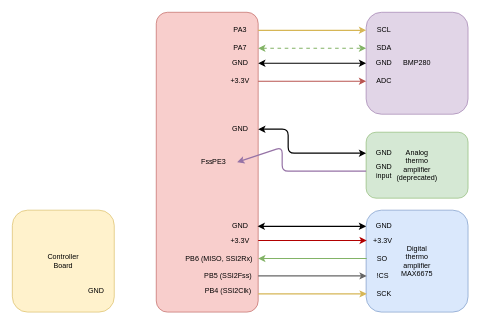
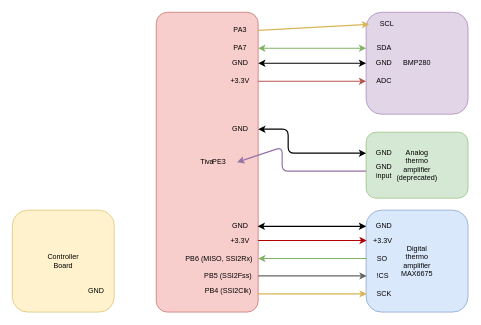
  <mxCell id="0" />
  <mxCell id="1" parent="0" />
- <mxCell id="2" value="Fss" style="rounded=1;whiteSpace=wrap;html=1;arcSize=11;fillColor=#f8cecc;strokeColor=#b85450;" parent="1" vertex="1"><mxGeometry x="260" y="20" width="170" height="500" as="geometry" /></mxCell>
+ <mxCell id="2" value="Tiva" style="rounded=1;whiteSpace=wrap;html=1;arcSize=11;fillColor=#f8cecc;strokeColor=#b85450;" parent="1" vertex="1"><mxGeometry x="260" y="20" width="170" height="500" as="geometry" /></mxCell>
  <mxCell id="3" value="BMP280" style="rounded=1;whiteSpace=wrap;html=1;fillColor=#e1d5e7;strokeColor=#9673a6;" parent="1" vertex="1"><mxGeometry x="610" y="20" width="170" height="170" as="geometry" /></mxCell>
  <mxCell id="4" value="Analog&lt;br&gt;thermo&lt;br&gt;amplifier&lt;br&gt;(deprecated)" style="rounded=1;whiteSpace=wrap;html=1;fillColor=#d5e8d4;strokeColor=#82b366;" parent="1" vertex="1"><mxGeometry x="610" y="220" width="170" height="110" as="geometry" /></mxCell>
  <mxCell id="5" style="edgeStyle=none;html=1;exitX=1;exitY=0.5;exitDx=0;exitDy=0;entryX=0;entryY=0.5;entryDx=0;entryDy=0;fillColor=#fff2cc;strokeColor=#d6b656;strokeWidth=2;" parent="1" source="6" target="9" edge="1"><mxGeometry relative="1" as="geometry" /></mxCell>
  <mxCell id="6" value="PA3" style="text;html=1;strokeColor=none;fillColor=none;align=center;verticalAlign=middle;whiteSpace=wrap;rounded=0;" parent="1" vertex="1"><mxGeometry x="370" y="35" width="60" height="30" as="geometry" /></mxCell>
- <mxCell id="7" style="edgeStyle=none;html=1;exitX=1;exitY=0.5;exitDx=0;exitDy=0;entryX=0;entryY=0.5;entryDx=0;entryDy=0;startArrow=classic;startFill=1;fillColor=#d5e8d4;strokeColor=#82b366;strokeWidth=2;dashed=1;" parent="1" source="8" target="10" edge="1"><mxGeometry relative="1" as="geometry" /></mxCell>
+ <mxCell id="7" style="edgeStyle=none;html=1;exitX=1;exitY=0.5;exitDx=0;exitDy=0;entryX=0;entryY=0.5;entryDx=0;entryDy=0;startArrow=classic;startFill=1;fillColor=#d5e8d4;strokeColor=#82b366;strokeWidth=2;" parent="1" source="8" target="10" edge="1"><mxGeometry relative="1" as="geometry" /></mxCell>
  <mxCell id="8" value="PA7" style="text;html=1;strokeColor=none;fillColor=none;align=center;verticalAlign=middle;whiteSpace=wrap;rounded=0;" parent="1" vertex="1"><mxGeometry x="370" y="65" width="60" height="30" as="geometry" /></mxCell>
- <mxCell id="9" value="SCL" style="text;html=1;strokeColor=none;fillColor=none;align=center;verticalAlign=middle;whiteSpace=wrap;rounded=0;" parent="1" vertex="1"><mxGeometry x="610" y="35" width="60" height="30" as="geometry" /></mxCell>
+ <mxCell id="9" value="SCL" style="text;html=1;strokeColor=none;fillColor=none;align=center;verticalAlign=middle;whiteSpace=wrap;rounded=0;" parent="1" vertex="1"><mxGeometry x="615" y="25" width="60" height="30" as="geometry" /></mxCell>
  <mxCell id="10" value="SDA" style="text;html=1;strokeColor=none;fillColor=none;align=center;verticalAlign=middle;whiteSpace=wrap;rounded=0;" parent="1" vertex="1"><mxGeometry x="610" y="65" width="60" height="30" as="geometry" /></mxCell>
  <mxCell id="11" style="edgeStyle=none;html=1;exitX=1;exitY=0.5;exitDx=0;exitDy=0;entryX=0;entryY=0.5;entryDx=0;entryDy=0;startArrow=classic;startFill=1;strokeWidth=2;" parent="1" source="12" target="21" edge="1"><mxGeometry relative="1" as="geometry" /></mxCell>
  <mxCell id="12" value="GND" style="text;html=1;strokeColor=none;fillColor=none;align=center;verticalAlign=middle;whiteSpace=wrap;rounded=0;" parent="1" vertex="1"><mxGeometry x="370" y="90" width="60" height="30" as="geometry" /></mxCell>
  <mxCell id="13" style="edgeStyle=none;html=1;exitX=1;exitY=0.5;exitDx=0;exitDy=0;entryX=0;entryY=0.5;entryDx=0;entryDy=0;fillColor=#f8cecc;strokeColor=#b85450;strokeWidth=2;" parent="1" source="14" target="22" edge="1"><mxGeometry relative="1" as="geometry" /></mxCell>
  <mxCell id="14" value="+3.3V" style="text;html=1;strokeColor=none;fillColor=none;align=center;verticalAlign=middle;whiteSpace=wrap;rounded=0;" parent="1" vertex="1"><mxGeometry x="370" y="120" width="60" height="30" as="geometry" /></mxCell>
  <mxCell id="15" style="edgeStyle=none;html=1;exitX=1;exitY=0.5;exitDx=0;exitDy=0;entryX=0;entryY=0.5;entryDx=0;entryDy=0;startArrow=classic;startFill=1;strokeWidth=2;" parent="1" source="16" target="19" edge="1"><mxGeometry relative="1" as="geometry"><Array as="points"><mxPoint x="480" y="215" /><mxPoint x="480" y="255" /></Array></mxGeometry></mxCell>
  <mxCell id="16" value="GND" style="text;html=1;strokeColor=none;fillColor=none;align=center;verticalAlign=middle;whiteSpace=wrap;rounded=0;" parent="1" vertex="1"><mxGeometry x="370" y="200" width="60" height="30" as="geometry" /></mxCell>
  <mxCell id="17" style="edgeStyle=none;html=1;exitX=1;exitY=0.5;exitDx=0;exitDy=0;entryX=0;entryY=0.5;entryDx=0;entryDy=0;startArrow=classic;startFill=1;endArrow=none;endFill=0;fillColor=#e1d5e7;strokeColor=#9673a6;strokeWidth=2;" parent="1" source="18" target="20" edge="1"><mxGeometry relative="1" as="geometry"><Array as="points"><mxPoint x="470" y="245" /><mxPoint x="470" y="285" /></Array></mxGeometry></mxCell>
  <mxCell id="18" value="PE3" style="text;html=1;strokeColor=none;fillColor=none;align=center;verticalAlign=middle;whiteSpace=wrap;rounded=0;" parent="1" vertex="1"><mxGeometry x="335" y="255" width="60" height="30" as="geometry" /></mxCell>
  <mxCell id="19" value="GND" style="text;html=1;strokeColor=none;fillColor=none;align=center;verticalAlign=middle;whiteSpace=wrap;rounded=0;" parent="1" vertex="1"><mxGeometry x="610" y="240" width="60" height="30" as="geometry" /></mxCell>
  <mxCell id="20" value="GND&lt;br&gt;input" style="text;html=1;strokeColor=none;fillColor=none;align=center;verticalAlign=middle;whiteSpace=wrap;rounded=0;" parent="1" vertex="1"><mxGeometry x="610" y="270" width="60" height="30" as="geometry" /></mxCell>
  <mxCell id="21" value="GND" style="text;html=1;strokeColor=none;fillColor=none;align=center;verticalAlign=middle;whiteSpace=wrap;rounded=0;" parent="1" vertex="1"><mxGeometry x="610" y="90" width="60" height="30" as="geometry" /></mxCell>
  <mxCell id="22" value="ADC" style="text;html=1;strokeColor=none;fillColor=none;align=center;verticalAlign=middle;whiteSpace=wrap;rounded=0;" parent="1" vertex="1"><mxGeometry x="610" y="120" width="60" height="30" as="geometry" /></mxCell>
  <mxCell id="23" value="Digital&lt;br&gt;thermo&lt;br&gt;amplifier&lt;br&gt;MAX6675" style="rounded=1;whiteSpace=wrap;html=1;fillColor=#dae8fc;strokeColor=#6c8ebf;" parent="1" vertex="1"><mxGeometry x="610" y="350" width="170" height="170" as="geometry" /></mxCell>
  <mxCell id="24" style="edgeStyle=none;html=1;exitX=0;exitY=0.5;exitDx=0;exitDy=0;endArrow=classic;endFill=1;startArrow=classic;startFill=1;strokeWidth=2;" parent="1" source="25" edge="1"><mxGeometry relative="1" as="geometry"><mxPoint x="429" y="377" as="targetPoint" /></mxGeometry></mxCell>
  <mxCell id="25" value="GND" style="text;html=1;strokeColor=none;fillColor=none;align=center;verticalAlign=middle;whiteSpace=wrap;rounded=0;" parent="1" vertex="1"><mxGeometry x="610" y="362" width="60" height="30" as="geometry" /></mxCell>
  <mxCell id="26" value="+3.3V" style="text;html=1;strokeColor=none;fillColor=none;align=center;verticalAlign=middle;whiteSpace=wrap;rounded=0;" parent="1" vertex="1"><mxGeometry x="608" y="386" width="60" height="30" as="geometry" /></mxCell>
  <mxCell id="27" value="SO" style="text;html=1;strokeColor=none;fillColor=none;align=center;verticalAlign=middle;whiteSpace=wrap;rounded=0;" parent="1" vertex="1"><mxGeometry x="607" y="416" width="60" height="30" as="geometry" /></mxCell>
  <mxCell id="28" value="!CS" style="text;html=1;strokeColor=none;fillColor=none;align=center;verticalAlign=middle;whiteSpace=wrap;rounded=0;" parent="1" vertex="1"><mxGeometry x="608" y="445" width="60" height="30" as="geometry" /></mxCell>
  <mxCell id="29" value="SCK" style="text;html=1;strokeColor=none;fillColor=none;align=center;verticalAlign=middle;whiteSpace=wrap;rounded=0;" parent="1" vertex="1"><mxGeometry x="610" y="475" width="60" height="30" as="geometry" /></mxCell>
  <mxCell id="30" style="edgeStyle=none;html=1;exitX=0;exitY=0.5;exitDx=0;exitDy=0;endArrow=none;endFill=0;startArrow=classic;startFill=1;strokeWidth=2;fillColor=#e51400;strokeColor=#B20000;" parent="1" edge="1"><mxGeometry relative="1" as="geometry"><mxPoint x="430" y="400.58" as="targetPoint" /><mxPoint x="611" y="400.58" as="sourcePoint" /></mxGeometry></mxCell>
  <mxCell id="31" value="GND" style="text;html=1;strokeColor=none;fillColor=none;align=center;verticalAlign=middle;whiteSpace=wrap;rounded=0;" parent="1" vertex="1"><mxGeometry x="370" y="362" width="60" height="30" as="geometry" /></mxCell>
  <mxCell id="32" value="+3.3V" style="text;html=1;strokeColor=none;fillColor=none;align=center;verticalAlign=middle;whiteSpace=wrap;rounded=0;" parent="1" vertex="1"><mxGeometry x="370" y="386" width="60" height="30" as="geometry" /></mxCell>
  <mxCell id="33" style="edgeStyle=none;html=1;exitX=0;exitY=0.5;exitDx=0;exitDy=0;endArrow=classic;endFill=1;startArrow=none;startFill=0;strokeWidth=2;fillColor=#d5e8d4;strokeColor=#82b366;" parent="1" edge="1"><mxGeometry relative="1" as="geometry"><mxPoint x="430" y="430.58" as="targetPoint" /><mxPoint x="611" y="430.58" as="sourcePoint" /></mxGeometry></mxCell>
  <mxCell id="34" style="edgeStyle=none;html=1;exitX=0;exitY=0.5;exitDx=0;exitDy=0;endArrow=none;endFill=0;startArrow=classic;startFill=1;strokeWidth=2;fillColor=#f5f5f5;strokeColor=#666666;" parent="1" edge="1"><mxGeometry relative="1" as="geometry"><mxPoint x="430" y="459.58" as="targetPoint" /><mxPoint x="611" y="459.58" as="sourcePoint" /></mxGeometry></mxCell>
  <mxCell id="35" style="edgeStyle=none;html=1;exitX=0;exitY=0.5;exitDx=0;exitDy=0;endArrow=none;endFill=0;startArrow=classic;startFill=1;strokeWidth=2;fillColor=#fff2cc;strokeColor=#d6b656;" parent="1" edge="1"><mxGeometry relative="1" as="geometry"><mxPoint x="430" y="489.58" as="targetPoint" /><mxPoint x="611" y="489.58" as="sourcePoint" /></mxGeometry></mxCell>
  <mxCell id="36" value="Controller&lt;br&gt;Board" style="rounded=1;whiteSpace=wrap;html=1;fillColor=#fff2cc;strokeColor=#d6b656;" parent="1" vertex="1"><mxGeometry x="20" y="350" width="170" height="170" as="geometry" /></mxCell>
  <mxCell id="37" value="GND" style="text;html=1;strokeColor=none;fillColor=none;align=center;verticalAlign=middle;whiteSpace=wrap;rounded=0;" parent="1" vertex="1"><mxGeometry x="130" y="470" width="60" height="30" as="geometry" /></mxCell>
  <mxCell id="38" value="PB6 (MISO, SSI2Rx)" style="text;html=1;strokeColor=none;fillColor=none;align=center;verticalAlign=middle;whiteSpace=wrap;rounded=0;" vertex="1" parent="1"><mxGeometry x="300" y="416" width="130" height="30" as="geometry" /></mxCell>
  <mxCell id="39" value="PB5 (SSI2Fss)" style="text;html=1;strokeColor=none;fillColor=none;align=center;verticalAlign=middle;whiteSpace=wrap;rounded=0;" vertex="1" parent="1"><mxGeometry x="330" y="445" width="100" height="30" as="geometry" /></mxCell>
  <mxCell id="40" value="PB4 (SSI2Clk)" style="text;html=1;strokeColor=none;fillColor=none;align=center;verticalAlign=middle;whiteSpace=wrap;rounded=0;" vertex="1" parent="1"><mxGeometry x="330" y="470" width="100" height="30" as="geometry" /></mxCell>
